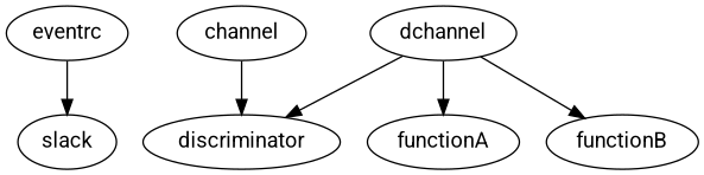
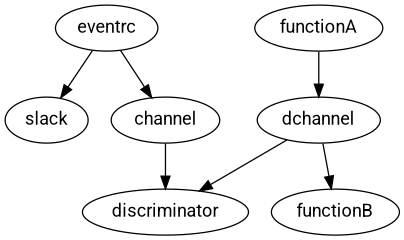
  digraph {
    fontname=Roboto
    node [fontname=Roboto]
    edge [fontname=Roboto]
    eventrc
    slack
    channel
    discriminator
    dchannel
    functionA
    functionB
    eventrc -> slack
+   eventrc -> channel
    channel -> discriminator
    dchannel -> discriminator
-   dchannel -> functionA
+   functionA -> dchannel
    dchannel -> functionB
  }
